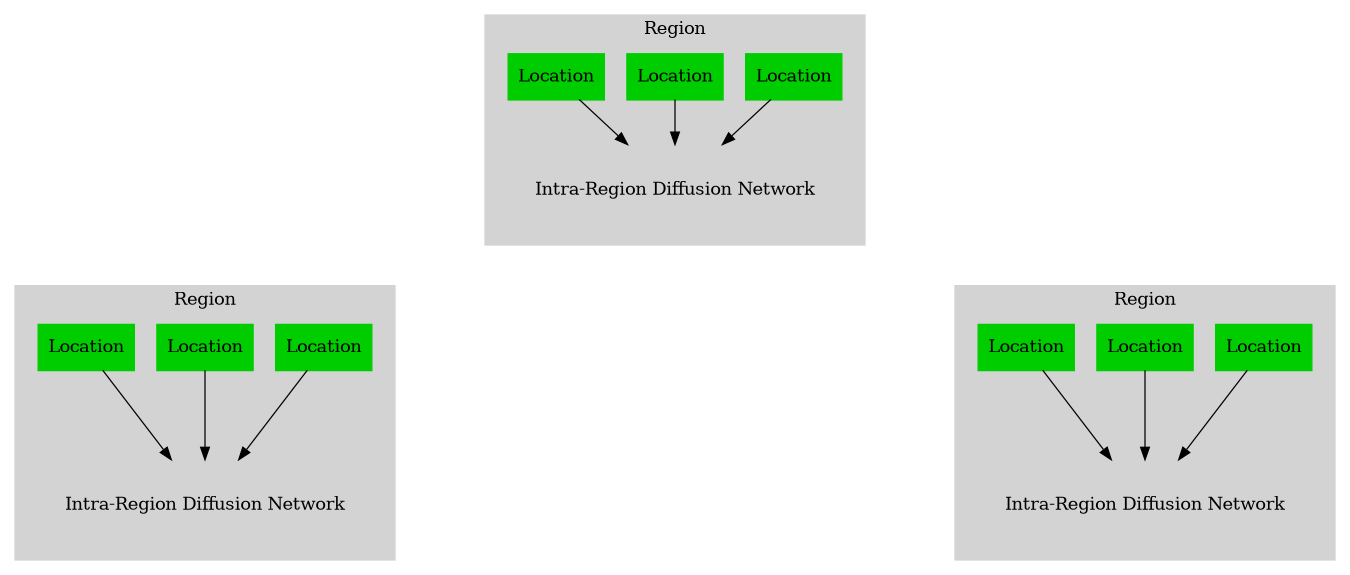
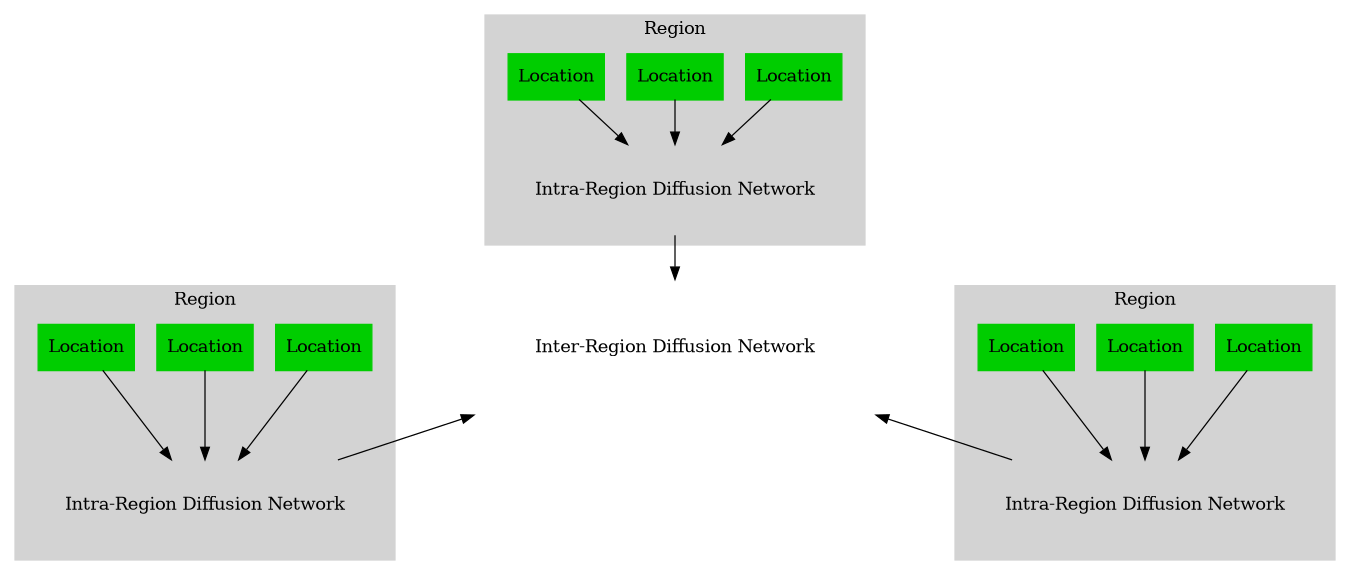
  digraph {
    node [color=green3 shape=record style=filled]
    n1 [label=Location]
    n2 [fixedsize=true height=1 label="Intra-Region Diffusion Network" shape=none width=4 color="" style=""]
    n3 [label=Location]
    n4 [label=Location]
    n5 [label=Location]
    n6 [fixedsize=true height=1 label="Intra-Region Diffusion Network" shape=none width=4 color="" style=""]
    n7 [label=Location]
    n8 [label=Location]
    n9 [label=Location]
    n10 [fixedsize=true height=1 label="Intra-Region Diffusion Network" shape=none width=4 color="" style=""]
    n11 [label=Location]
    n12 [label=Location]
+   n13 [fixedsize=true height=1.5 label="Inter-Region Diffusion Network" shape=none width=6 color="" style=""]
    subgraph cluster_1 {
      color=lightgrey
      label=Region
      style=filled
      n1
      n2
      n3
      n4
    }
    subgraph cluster_2 {
      color=lightgrey
      label=Region
      style=filled
      n5
      n6
      n7
      n8
    }
    subgraph cluster_3 {
      color=lightgrey
      label=Region
      style=filled
      n9
      n10
      n11
      n12
    }
    n1 -> n2
+   n2 -> n13
    n3 -> n2
    n4 -> n2
    n5 -> n6
    n7 -> n6
    n8 -> n6
    n9 -> n10
    n11 -> n10
    n12 -> n10
+   n13 -> n6 [dir=back]
+   n13 -> n10 [dir=back]
  }
